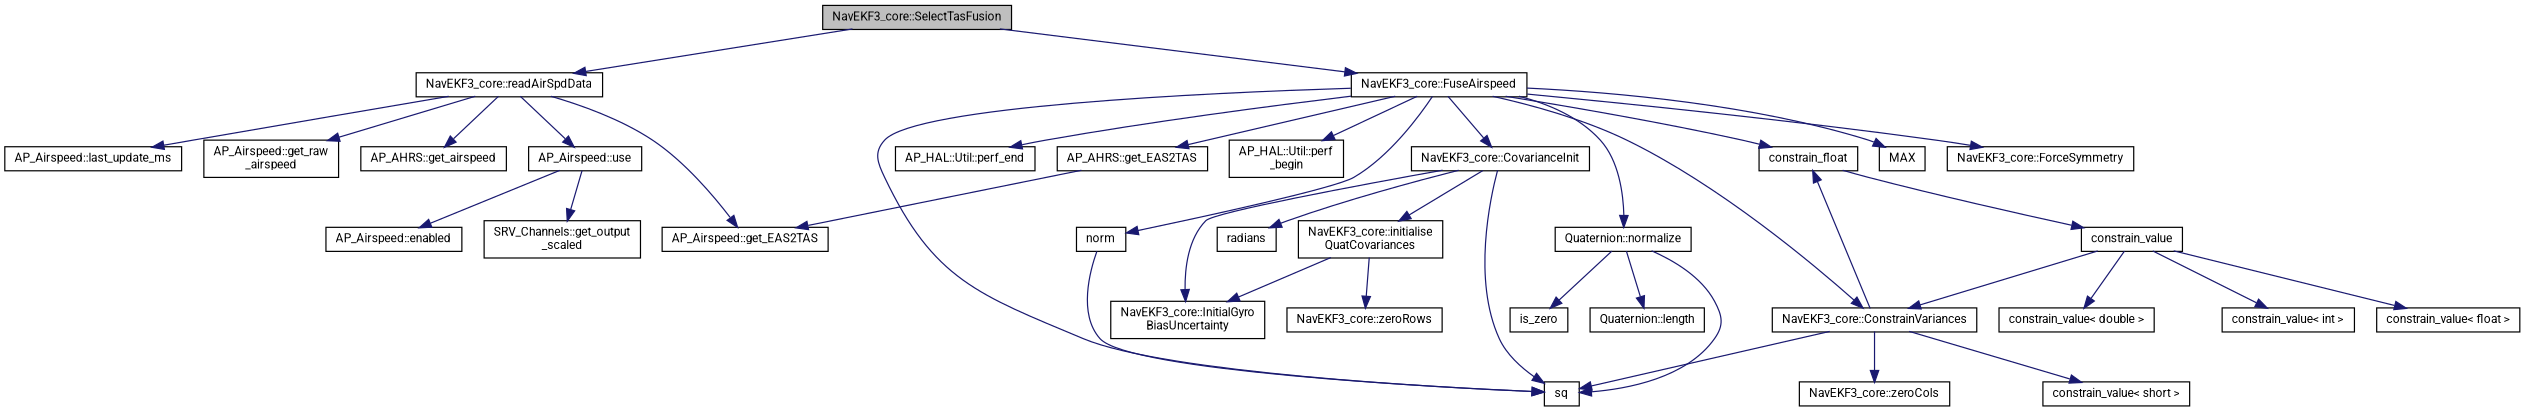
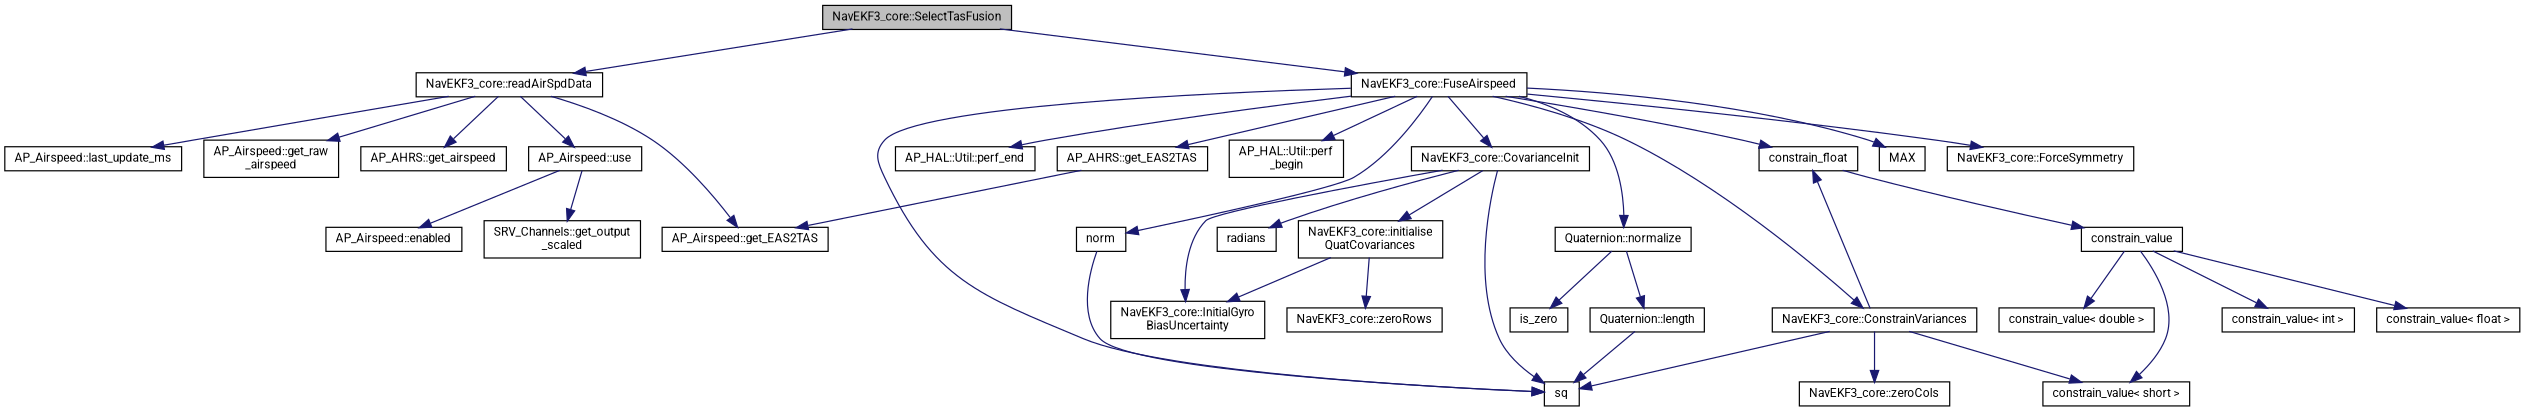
  digraph {
    fontname=Roboto
    rankdir=TB
    node [color=black fillcolor=white fontname=Roboto fontsize=10 shape=record style=filled]
    edge [color=midnightblue fontname=Roboto fontsize=10 labelfontname=Helvetica labelfontsize=10 style=solid]
    n1 [fillcolor=grey75 fontcolor=black height=0.2 label="NavEKF3_core::SelectTasFusion" width=0.4]
    n2 [height=0.2 label="NavEKF3_core::readAirSpdData" width=0.4]
    n3 [height=0.2 label="NavEKF3_core::FuseAirspeed" width=0.4]
    n4 [height=0.2 label="AP_AHRS::get_airspeed" width=0.4]
    n5 [height=0.2 label="AP_Airspeed::use" width=0.4]
    n6 [height=0.2 label="AP_Airspeed::last_update_ms" width=0.4]
    n7 [height=0.2 label="AP_Airspeed::get_raw\l_airspeed" width=0.4]
    n8 [height=0.2 label="AP_Airspeed::get_EAS2TAS" width=0.4]
    n9 [height=0.2 label="AP_HAL::Util::perf\l_begin" width=0.4]
    n10 [height=0.2 label="AP_AHRS::get_EAS2TAS" width=0.4]
    n11 [height=0.2 label=sq width=0.4]
    n12 [height=0.2 label=constrain_float width=0.4]
    n13 [height=0.2 label=norm width=0.4]
    n14 [height=0.2 label="NavEKF3_core::CovarianceInit" width=0.4]
    n15 [height=0.2 label=MAX width=0.4]
    n16 [height=0.2 label="Quaternion::normalize" width=0.4]
    n17 [height=0.2 label="NavEKF3_core::ForceSymmetry" width=0.4]
    n18 [height=0.2 label="NavEKF3_core::ConstrainVariances" width=0.4]
    n19 [height=0.2 label="AP_HAL::Util::perf_end" width=0.4]
    n20 [height=0.2 label="AP_Airspeed::enabled" width=0.4]
    n21 [height=0.2 label="SRV_Channels::get_output\l_scaled" width=0.4]
    n22 [height=0.2 label=constrain_value width=0.4]
    n23 [height=0.2 label="NavEKF3_core::initialise\lQuatCovariances" width=0.4]
    n24 [height=0.2 label=radians width=0.4]
    n25 [height=0.2 label="NavEKF3_core::InitialGyro\lBiasUncertainty" width=0.4]
    n26 [height=0.2 label="Quaternion::length" width=0.4]
    n27 [height=0.2 label=is_zero width=0.4]
    n28 [height=0.2 label="constrain_value\< short \>" width=0.4]
    n29 [height=0.2 label="NavEKF3_core::zeroCols" width=0.4]
    n30 [height=0.2 label="constrain_value\< int \>" width=0.4]
    n31 [height=0.2 label="constrain_value\< float \>" width=0.4]
    n32 [height=0.2 label="constrain_value\< double \>" width=0.4]
    n33 [height=0.2 label="NavEKF3_core::zeroRows" width=0.4]
    n1 -> n2
    n1 -> n3
    n2 -> n4
    n2 -> n5
    n2 -> n6
    n2 -> n7
    n2 -> n8
    n3 -> n9
    n3 -> n10
    n3 -> n11
    n3 -> n12
    n3 -> n13
    n3 -> n14
    n3 -> n15
    n3 -> n16
    n3 -> n17
    n3 -> n18
    n3 -> n19
    n5 -> n20
    n5 -> n21
    n10 -> n8
    n12 -> n22
    n13 -> n11
    n14 -> n11
    n14 -> n23
    n14 -> n24
    n14 -> n25
    n16 -> n26
    n16 -> n27
    n18 -> n11
    n18 -> n12
    n18 -> n28
    n18 -> n29
-   n22 -> n18
+   n22 -> n28
    n22 -> n30
    n22 -> n31
    n22 -> n32
    n23 -> n25
    n23 -> n33
-   n16 -> n11
+   n26 -> n11
  }
